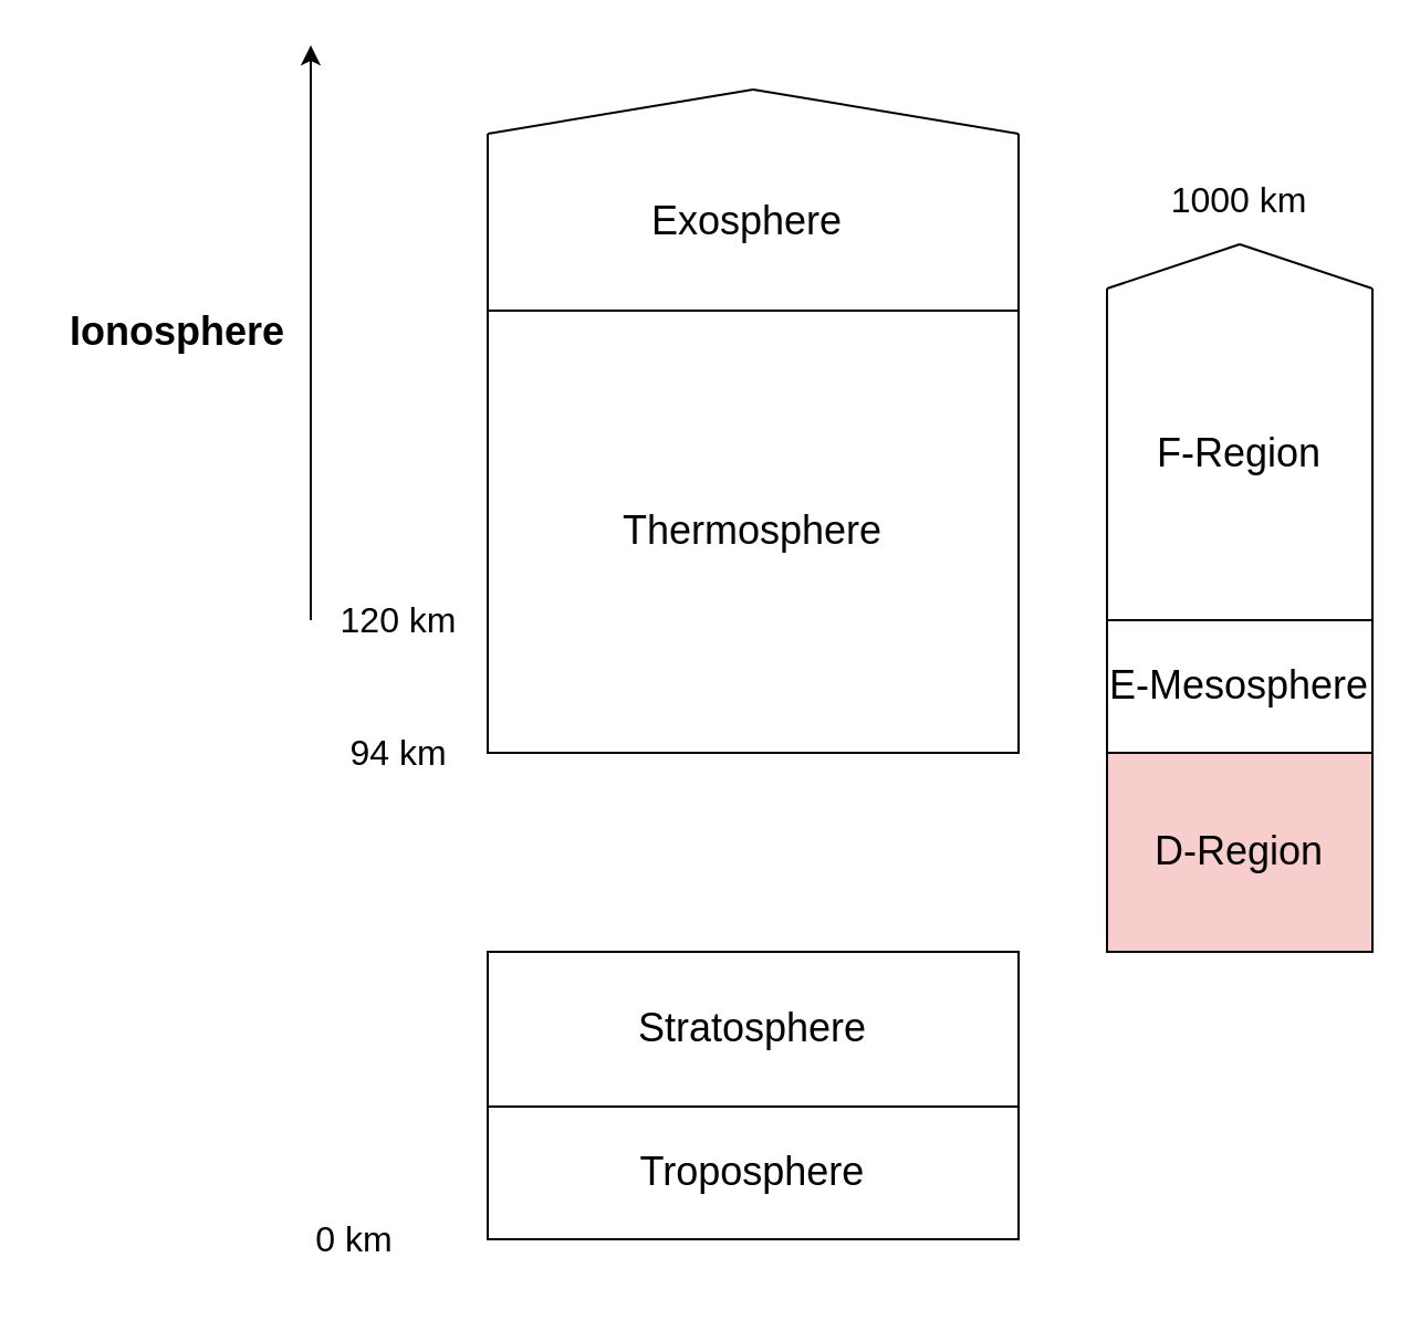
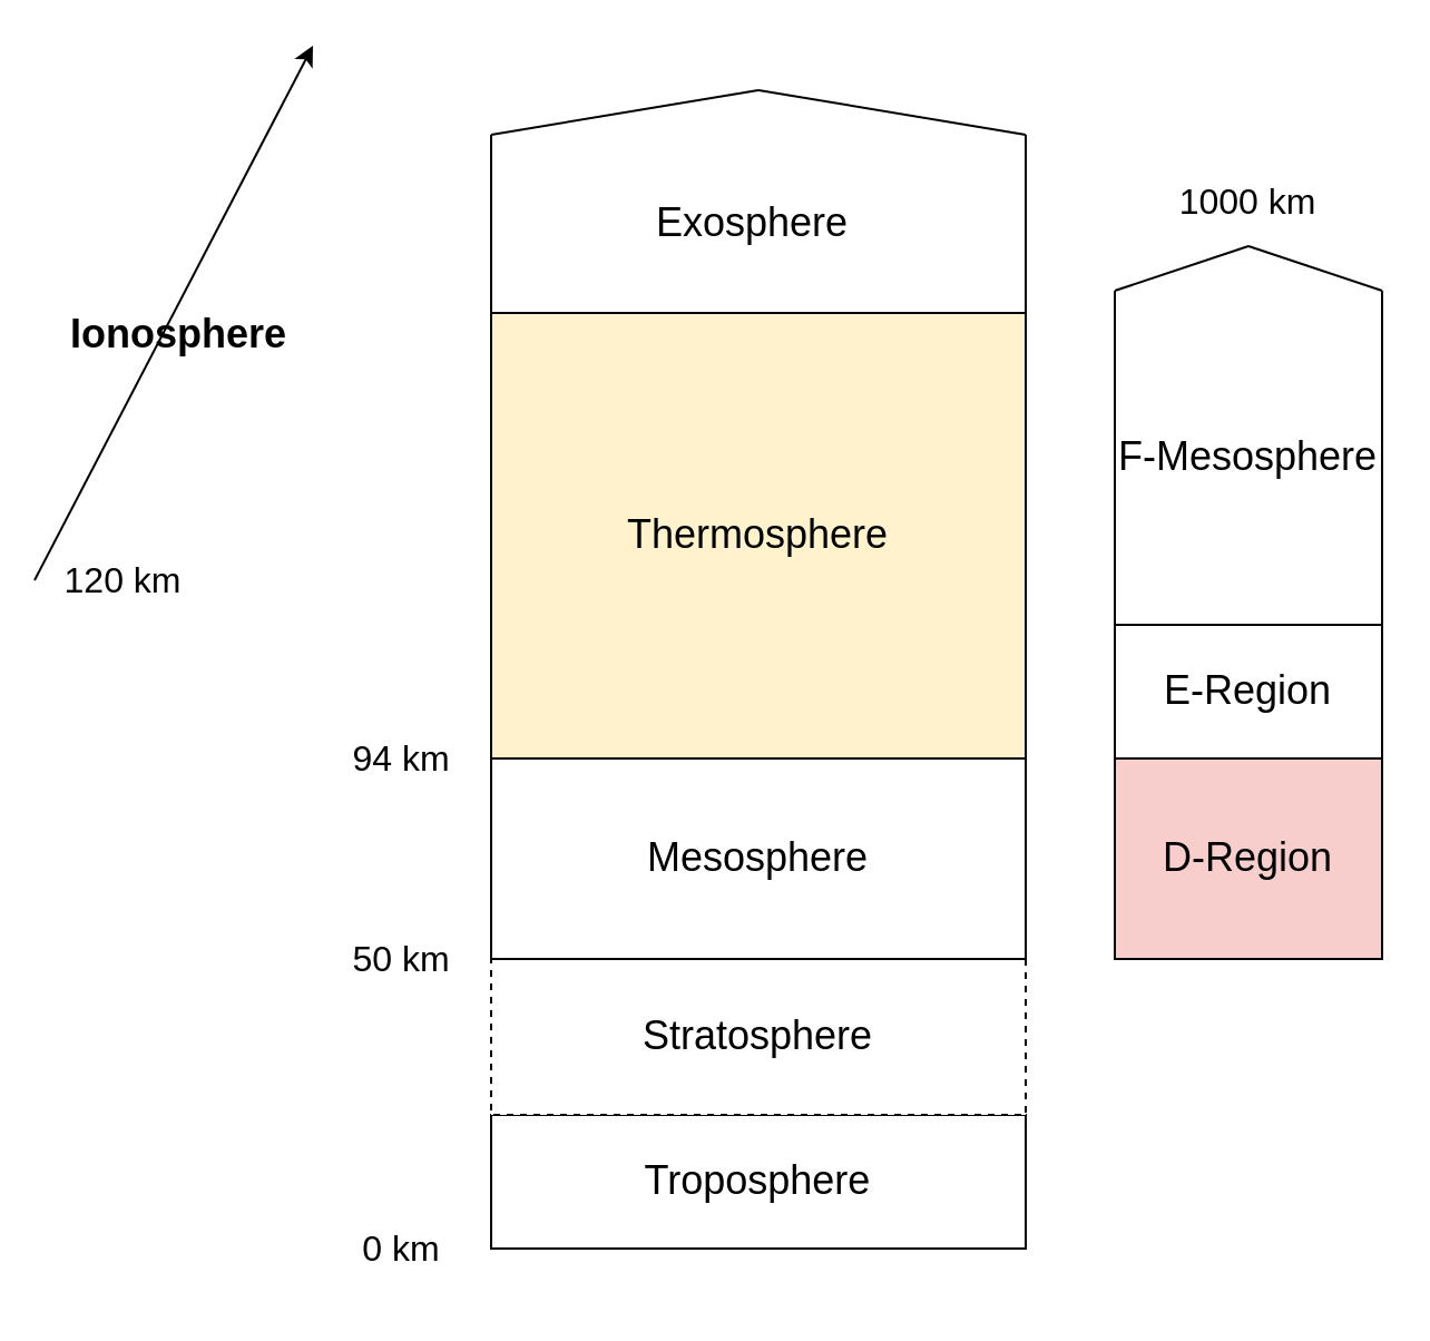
  <mxCell id="0" />
  <mxCell id="1" parent="0" />
  <mxCell id="2" value="Troposphere" style="rounded=0;whiteSpace=wrap;html=1;fontSize=18;" parent="1" vertex="1"><mxGeometry x="220" y="500" width="240" height="60" as="geometry" /></mxCell>
- <mxCell id="3" value="Stratosphere" style="rounded=0;whiteSpace=wrap;html=1;fontSize=18;" parent="1" vertex="1"><mxGeometry x="220" y="430" width="240" height="70" as="geometry" /></mxCell>
- <mxCell id="5" value="Thermosphere" style="rounded=0;whiteSpace=wrap;html=1;fontSize=18;" parent="1" vertex="1"><mxGeometry x="220" y="140" width="240" height="200" as="geometry" /></mxCell>
+ <mxCell id="3" value="Stratosphere" style="rounded=0;whiteSpace=wrap;html=1;fontSize=18;dashed=1;" parent="1" vertex="1"><mxGeometry x="220" y="430" width="240" height="70" as="geometry" /></mxCell>
+ <mxCell id="4" value="Mesosphere" style="rounded=0;whiteSpace=wrap;html=1;fontSize=18;" parent="1" vertex="1"><mxGeometry x="220" y="340" width="240" height="90" as="geometry" /></mxCell>
+ <mxCell id="5" value="Thermosphere" style="rounded=0;whiteSpace=wrap;html=1;fontSize=18;fillColor=#fff2cc;" parent="1" vertex="1"><mxGeometry x="220" y="140" width="240" height="200" as="geometry" /></mxCell>
  <mxCell id="6" value="D-Region" style="rounded=0;whiteSpace=wrap;html=1;fontSize=18;fillColor=#f8cecc;" parent="1" vertex="1"><mxGeometry x="500" y="340" width="120" height="90" as="geometry" /></mxCell>
  <mxCell id="7" value="" style="endArrow=none;html=1;rounded=0;exitX=0;exitY=0;exitDx=0;exitDy=0;" parent="1" source="5" edge="1"><mxGeometry width="50" height="50" relative="1" as="geometry"><mxPoint x="400" y="280" as="sourcePoint" /><mxPoint x="220" y="60" as="targetPoint" /></mxGeometry></mxCell>
  <mxCell id="8" value="" style="endArrow=none;html=1;rounded=0;exitX=1;exitY=0;exitDx=0;exitDy=0;" parent="1" source="5" edge="1"><mxGeometry width="50" height="50" relative="1" as="geometry"><mxPoint x="370" y="80" as="sourcePoint" /><mxPoint x="460" y="60" as="targetPoint" /></mxGeometry></mxCell>
  <mxCell id="9" value="" style="endArrow=none;html=1;rounded=0;" parent="1" edge="1"><mxGeometry width="50" height="50" relative="1" as="geometry"><mxPoint x="220" y="60" as="sourcePoint" /><mxPoint x="340" y="40" as="targetPoint" /></mxGeometry></mxCell>
  <mxCell id="10" value="" style="endArrow=none;html=1;rounded=0;" parent="1" edge="1"><mxGeometry width="50" height="50" relative="1" as="geometry"><mxPoint x="340" y="40" as="sourcePoint" /><mxPoint x="460" y="60" as="targetPoint" /></mxGeometry></mxCell>
- <mxCell id="11" value="E-Mesosphere" style="rounded=0;whiteSpace=wrap;html=1;fontSize=18;" parent="1" vertex="1"><mxGeometry x="500" y="280" width="120" height="60" as="geometry" /></mxCell>
+ <mxCell id="11" value="E-Region" style="rounded=0;whiteSpace=wrap;html=1;fontSize=18;" parent="1" vertex="1"><mxGeometry x="500" y="280" width="120" height="60" as="geometry" /></mxCell>
  <mxCell id="12" value="" style="endArrow=none;html=1;rounded=0;exitX=0;exitY=0;exitDx=0;exitDy=0;" parent="1" source="11" edge="1"><mxGeometry width="50" height="50" relative="1" as="geometry"><mxPoint x="560" y="180" as="sourcePoint" /><mxPoint x="500" y="130" as="targetPoint" /></mxGeometry></mxCell>
  <mxCell id="13" value="" style="endArrow=none;html=1;rounded=0;exitX=1;exitY=0;exitDx=0;exitDy=0;" parent="1" source="11" edge="1"><mxGeometry width="50" height="50" relative="1" as="geometry"><mxPoint x="680" y="190" as="sourcePoint" /><mxPoint x="620" y="130" as="targetPoint" /></mxGeometry></mxCell>
  <mxCell id="14" value="" style="endArrow=none;html=1;rounded=0;" parent="1" edge="1"><mxGeometry width="50" height="50" relative="1" as="geometry"><mxPoint x="500" y="130" as="sourcePoint" /><mxPoint x="560" y="110" as="targetPoint" /></mxGeometry></mxCell>
  <mxCell id="15" value="" style="endArrow=none;html=1;rounded=0;" parent="1" edge="1"><mxGeometry width="50" height="50" relative="1" as="geometry"><mxPoint x="560" y="110" as="sourcePoint" /><mxPoint x="620" y="130" as="targetPoint" /></mxGeometry></mxCell>
  <mxCell id="16" value="Exosphere" style="text;html=1;strokeColor=none;fillColor=none;align=center;verticalAlign=middle;whiteSpace=wrap;rounded=0;fontSize=18;" parent="1" vertex="1"><mxGeometry x="215" y="60" width="245" height="80" as="geometry" /></mxCell>
- <mxCell id="17" value="F-Region" style="text;html=1;strokeColor=none;fillColor=none;align=center;verticalAlign=middle;whiteSpace=wrap;rounded=0;fontSize=18;" parent="1" vertex="1"><mxGeometry x="500" y="130" width="120" height="150" as="geometry" /></mxCell>
+ <mxCell id="17" value="F-Mesosphere" style="text;html=1;strokeColor=none;fillColor=none;align=center;verticalAlign=middle;whiteSpace=wrap;rounded=0;fontSize=18;" parent="1" vertex="1"><mxGeometry x="500" y="130" width="120" height="150" as="geometry" /></mxCell>
+ <mxCell id="18" value="50 km" style="text;html=1;strokeColor=none;fillColor=none;align=center;verticalAlign=middle;whiteSpace=wrap;rounded=0;fontSize=16;" parent="1" vertex="1"><mxGeometry x="140" y="410" width="80" height="40" as="geometry" /></mxCell>
  <mxCell id="19" value="94 km" style="text;html=1;strokeColor=none;fillColor=none;align=center;verticalAlign=middle;whiteSpace=wrap;rounded=0;fontSize=16;" parent="1" vertex="1"><mxGeometry x="140" y="320" width="80" height="40" as="geometry" /></mxCell>
- <mxCell id="20" value="120 km" style="text;html=1;strokeColor=none;fillColor=none;align=center;verticalAlign=middle;whiteSpace=wrap;rounded=0;fontSize=16;" parent="1" vertex="1"><mxGeometry x="140" y="260" width="80" height="40" as="geometry" /></mxCell>
+ <mxCell id="20" value="120 km" style="text;html=1;strokeColor=none;fillColor=none;align=center;verticalAlign=middle;whiteSpace=wrap;rounded=0;fontSize=16;" parent="1" vertex="1"><mxGeometry x="15" y="240" width="80" height="40" as="geometry" /></mxCell>
  <mxCell id="21" value="1000 km" style="text;html=1;strokeColor=none;fillColor=none;align=center;verticalAlign=middle;whiteSpace=wrap;rounded=0;fontSize=16;" parent="1" vertex="1"><mxGeometry x="520" y="70" width="80" height="40" as="geometry" /></mxCell>
- <mxCell id="22" value="0 km" style="text;html=1;strokeColor=none;fillColor=none;align=center;verticalAlign=middle;whiteSpace=wrap;rounded=0;fontSize=16;" parent="1" vertex="1"><mxGeometry x="120" y="540" width="80" height="40" as="geometry" /></mxCell>
+ <mxCell id="22" value="0 km" style="text;html=1;strokeColor=none;fillColor=none;align=center;verticalAlign=middle;whiteSpace=wrap;rounded=0;fontSize=16;" parent="1" vertex="1"><mxGeometry x="140" y="540" width="80" height="40" as="geometry" /></mxCell>
  <mxCell id="23" value="" style="endArrow=classic;html=1;rounded=0;exitX=0;exitY=0.5;exitDx=0;exitDy=0;" parent="1" source="20" edge="1"><mxGeometry width="50" height="50" relative="1" as="geometry"><mxPoint x="140" y="270" as="sourcePoint" /><mxPoint x="140" y="20" as="targetPoint" /></mxGeometry></mxCell>
  <mxCell id="24" value="Ionosphere" style="text;html=1;strokeColor=none;fillColor=none;align=center;verticalAlign=middle;whiteSpace=wrap;rounded=0;fontStyle=1;fontSize=18;" parent="1" vertex="1"><mxGeometry x="20" y="130" width="120" height="40" as="geometry" /></mxCell>
